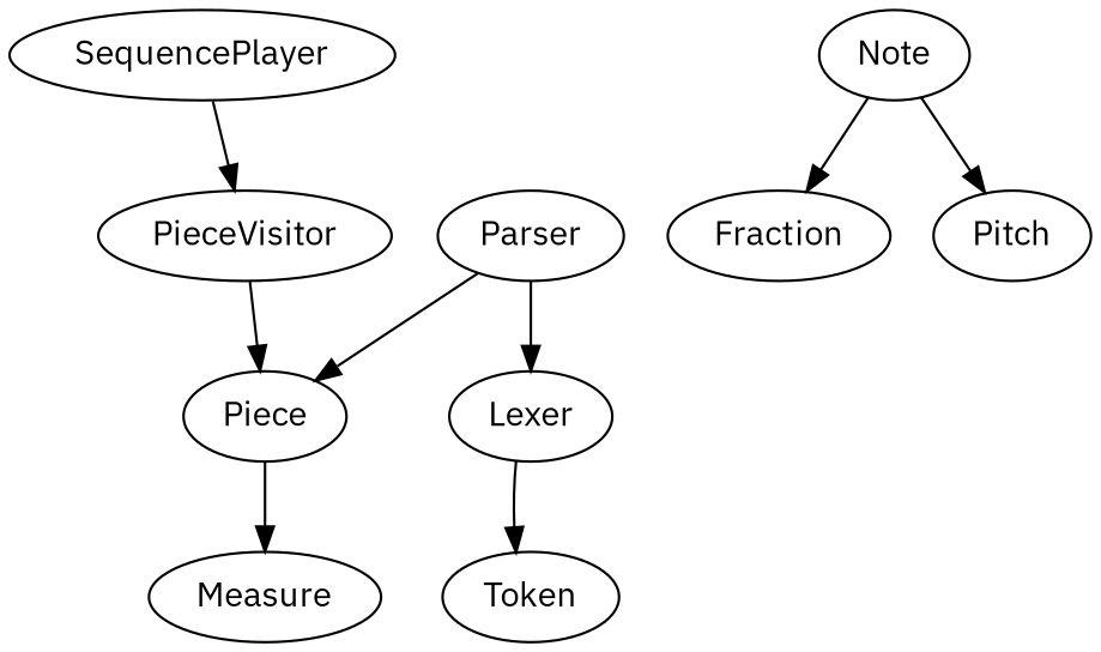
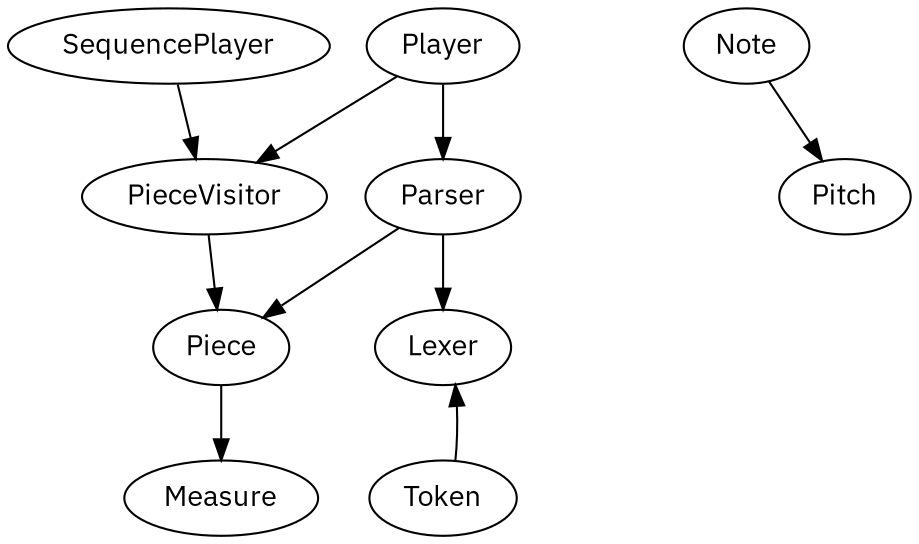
  digraph {
    fontname="IBM Plex Sans"
    node [fontname="IBM Plex Sans"]
    edge [fontname="IBM Plex Sans"]
    Parser
    Lexer
    Piece
    Token
    Measure
    PieceVisitor
    SequencePlayer
    Note
-   Fraction
    Pitch
+   Player
    Parser -> Lexer
    Parser -> Piece
-   Lexer -> Token
+   Token -> Lexer
    Piece -> Measure
    PieceVisitor -> Piece
    SequencePlayer -> PieceVisitor
-   Note -> Fraction
    Note -> Pitch
+   Player -> Parser
+   Player -> PieceVisitor
  }
